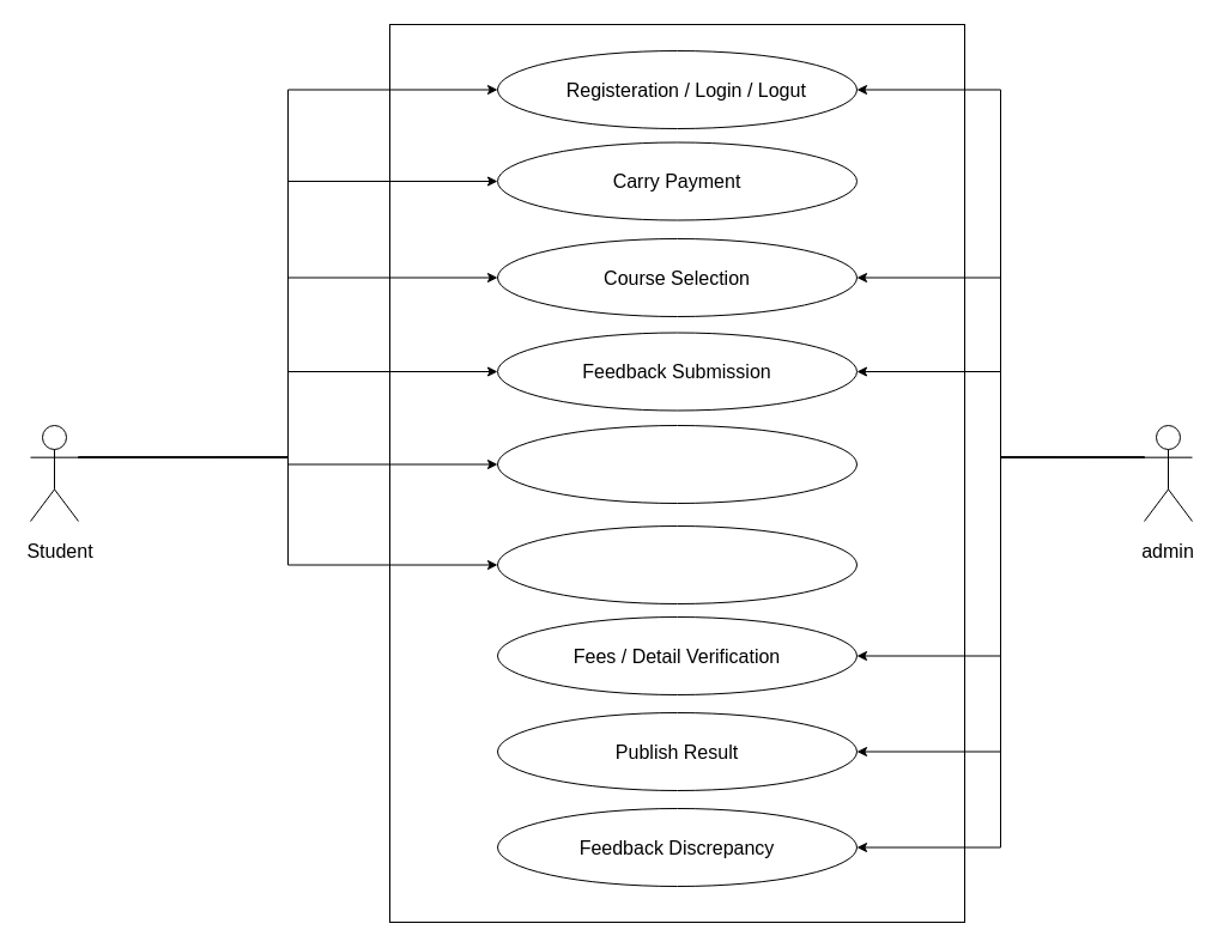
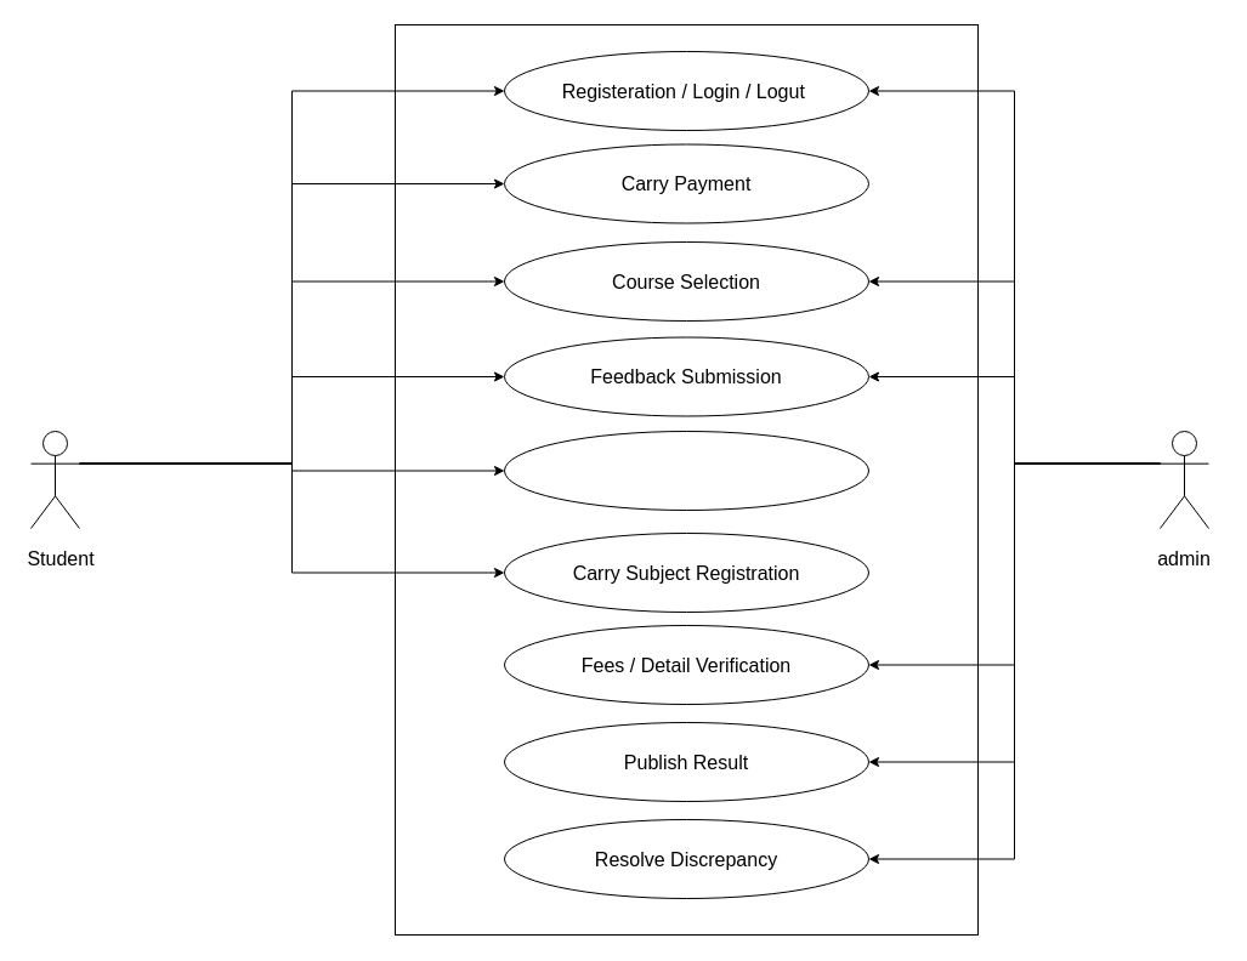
  <mxCell id="0" />
  <mxCell id="1" parent="0" />
  <mxCell id="2" value="" style="rounded=0;whiteSpace=wrap;html=1;" vertex="1" parent="1"><mxGeometry x="325" y="20" width="480" height="750" as="geometry" /></mxCell>
  <mxCell id="3" style="edgeStyle=orthogonalEdgeStyle;rounded=0;orthogonalLoop=1;jettySize=auto;html=1;exitX=1;exitY=0.333;exitDx=0;exitDy=0;exitPerimeter=0;entryX=0;entryY=0.5;entryDx=0;entryDy=0;fontSize=16;" edge="1" parent="1" source="9" target="19"><mxGeometry relative="1" as="geometry" /></mxCell>
  <mxCell id="4" style="edgeStyle=orthogonalEdgeStyle;rounded=0;orthogonalLoop=1;jettySize=auto;html=1;exitX=1;exitY=0.333;exitDx=0;exitDy=0;exitPerimeter=0;entryX=0;entryY=0.5;entryDx=0;entryDy=0;fontSize=16;" edge="1" parent="1" source="9" target="21"><mxGeometry relative="1" as="geometry" /></mxCell>
  <mxCell id="5" style="edgeStyle=orthogonalEdgeStyle;rounded=0;orthogonalLoop=1;jettySize=auto;html=1;exitX=1;exitY=0.333;exitDx=0;exitDy=0;exitPerimeter=0;entryX=0;entryY=0.5;entryDx=0;entryDy=0;fontSize=16;" edge="1" parent="1" source="9" target="23"><mxGeometry relative="1" as="geometry" /></mxCell>
  <mxCell id="6" style="edgeStyle=orthogonalEdgeStyle;rounded=0;orthogonalLoop=1;jettySize=auto;html=1;exitX=1;exitY=0.333;exitDx=0;exitDy=0;exitPerimeter=0;entryX=0;entryY=0.5;entryDx=0;entryDy=0;fontSize=16;" edge="1" parent="1" source="9" target="24"><mxGeometry relative="1" as="geometry" /></mxCell>
  <mxCell id="7" style="edgeStyle=orthogonalEdgeStyle;rounded=0;orthogonalLoop=1;jettySize=auto;html=1;exitX=1;exitY=0.333;exitDx=0;exitDy=0;exitPerimeter=0;entryX=0;entryY=0.5;entryDx=0;entryDy=0;fontSize=16;" edge="1" parent="1" source="9" target="25"><mxGeometry relative="1" as="geometry" /></mxCell>
  <mxCell id="8" style="edgeStyle=orthogonalEdgeStyle;rounded=0;orthogonalLoop=1;jettySize=auto;html=1;exitX=1;exitY=0.333;exitDx=0;exitDy=0;exitPerimeter=0;entryX=0;entryY=0.5;entryDx=0;entryDy=0;fontSize=16;" edge="1" parent="1" source="9" target="28"><mxGeometry relative="1" as="geometry" /></mxCell>
  <mxCell id="9" value="Actor" style="shape=umlActor;verticalLabelPosition=bottom;verticalAlign=top;html=1;outlineConnect=0;noLabel=1;" vertex="1" parent="1"><mxGeometry x="25" y="355" width="40" height="80" as="geometry" /></mxCell>
  <mxCell id="10" style="edgeStyle=orthogonalEdgeStyle;rounded=0;orthogonalLoop=1;jettySize=auto;html=1;exitX=0;exitY=0.333;exitDx=0;exitDy=0;exitPerimeter=0;entryX=1;entryY=0.5;entryDx=0;entryDy=0;fontSize=16;" edge="1" parent="1" source="16" target="30"><mxGeometry relative="1" as="geometry" /></mxCell>
  <mxCell id="11" style="edgeStyle=orthogonalEdgeStyle;rounded=0;orthogonalLoop=1;jettySize=auto;html=1;exitX=0;exitY=0.333;exitDx=0;exitDy=0;exitPerimeter=0;entryX=1;entryY=0.5;entryDx=0;entryDy=0;fontSize=16;" edge="1" parent="1" source="16" target="19"><mxGeometry relative="1" as="geometry" /></mxCell>
  <mxCell id="12" style="edgeStyle=orthogonalEdgeStyle;rounded=0;orthogonalLoop=1;jettySize=auto;html=1;exitX=0;exitY=0.333;exitDx=0;exitDy=0;exitPerimeter=0;entryX=1;entryY=0.5;entryDx=0;entryDy=0;fontSize=16;" edge="1" parent="1" source="16" target="32"><mxGeometry relative="1" as="geometry" /></mxCell>
  <mxCell id="13" style="edgeStyle=orthogonalEdgeStyle;rounded=0;orthogonalLoop=1;jettySize=auto;html=1;exitX=0;exitY=0.333;exitDx=0;exitDy=0;exitPerimeter=0;entryX=1;entryY=0.5;entryDx=0;entryDy=0;fontSize=16;" edge="1" parent="1" source="16" target="34"><mxGeometry relative="1" as="geometry" /></mxCell>
  <mxCell id="14" style="edgeStyle=orthogonalEdgeStyle;rounded=0;orthogonalLoop=1;jettySize=auto;html=1;exitX=0;exitY=0.333;exitDx=0;exitDy=0;exitPerimeter=0;entryX=1;entryY=0.5;entryDx=0;entryDy=0;fontSize=16;" edge="1" parent="1" source="16" target="24"><mxGeometry relative="1" as="geometry" /></mxCell>
  <mxCell id="15" style="edgeStyle=orthogonalEdgeStyle;rounded=0;orthogonalLoop=1;jettySize=auto;html=1;exitX=0;exitY=0.333;exitDx=0;exitDy=0;exitPerimeter=0;entryX=1;entryY=0.5;entryDx=0;entryDy=0;fontSize=16;" edge="1" parent="1" source="16" target="23"><mxGeometry relative="1" as="geometry" /></mxCell>
  <mxCell id="16" value="Actor" style="shape=umlActor;verticalLabelPosition=bottom;verticalAlign=top;html=1;outlineConnect=0;noLabel=1;" vertex="1" parent="1"><mxGeometry x="955" y="355" width="40" height="80" as="geometry" /></mxCell>
  <mxCell id="17" value="Student" style="text;html=1;strokeColor=none;fillColor=none;align=center;verticalAlign=middle;whiteSpace=wrap;rounded=0;fontSize=16;" vertex="1" parent="1"><mxGeometry x="20" y="445" width="60" height="30" as="geometry" /></mxCell>
  <mxCell id="18" value="admin" style="text;html=1;strokeColor=none;fillColor=none;align=center;verticalAlign=middle;whiteSpace=wrap;rounded=0;fontSize=16;" vertex="1" parent="1"><mxGeometry x="945" y="445" width="60" height="30" as="geometry" /></mxCell>
  <mxCell id="19" value="" style="ellipse;whiteSpace=wrap;html=1;fontSize=16;" vertex="1" parent="1"><mxGeometry x="415" y="42" width="300" height="65" as="geometry" /></mxCell>
- <mxCell id="20" value="Registeration / Login / Logut&amp;nbsp;" style="text;html=1;strokeColor=none;fillColor=none;align=center;verticalAlign=middle;whiteSpace=wrap;rounded=0;fontSize=16;" vertex="1" parent="1"><mxGeometry x="455" y="59.5" width="240" height="30" as="geometry" /></mxCell>
+ <mxCell id="20" value="Registeration / Login / Logut&amp;nbsp;" style="text;html=1;strokeColor=none;fillColor=none;align=center;verticalAlign=middle;whiteSpace=wrap;rounded=0;fontSize=16;" vertex="1" parent="1"><mxGeometry x="445" y="59.5" width="240" height="30" as="geometry" /></mxCell>
  <mxCell id="21" value="" style="ellipse;whiteSpace=wrap;html=1;fontSize=16;" vertex="1" parent="1"><mxGeometry x="415" y="118.5" width="300" height="65" as="geometry" /></mxCell>
  <mxCell id="22" value="Carry Payment" style="text;html=1;strokeColor=none;fillColor=none;align=center;verticalAlign=middle;whiteSpace=wrap;rounded=0;fontSize=16;" vertex="1" parent="1"><mxGeometry x="445" y="136" width="240" height="30" as="geometry" /></mxCell>
  <mxCell id="23" value="" style="ellipse;whiteSpace=wrap;html=1;fontSize=16;" vertex="1" parent="1"><mxGeometry x="415" y="199" width="300" height="65" as="geometry" /></mxCell>
  <mxCell id="24" value="" style="ellipse;whiteSpace=wrap;html=1;fontSize=16;" vertex="1" parent="1"><mxGeometry x="415" y="277.5" width="300" height="65" as="geometry" /></mxCell>
  <mxCell id="25" value="" style="ellipse;whiteSpace=wrap;html=1;fontSize=16;" vertex="1" parent="1"><mxGeometry x="415" y="355" width="300" height="65" as="geometry" /></mxCell>
  <mxCell id="26" value="Course Selection" style="text;html=1;strokeColor=none;fillColor=none;align=center;verticalAlign=middle;whiteSpace=wrap;rounded=0;fontSize=16;" vertex="1" parent="1"><mxGeometry x="445" y="216.5" width="240" height="30" as="geometry" /></mxCell>
  <mxCell id="27" value="Feedback Submission" style="text;html=1;strokeColor=none;fillColor=none;align=center;verticalAlign=middle;whiteSpace=wrap;rounded=0;fontSize=16;" vertex="1" parent="1"><mxGeometry x="445" y="295" width="240" height="30" as="geometry" /></mxCell>
  <mxCell id="28" value="" style="ellipse;whiteSpace=wrap;html=1;fontSize=16;" vertex="1" parent="1"><mxGeometry x="415" y="439" width="300" height="65" as="geometry" /></mxCell>
+ <mxCell id="29" value="Carry Subject Registration" style="text;html=1;strokeColor=none;fillColor=none;align=center;verticalAlign=middle;whiteSpace=wrap;rounded=0;fontSize=16;" vertex="1" parent="1"><mxGeometry x="445" y="456.5" width="240" height="30" as="geometry" /></mxCell>
  <mxCell id="30" value="" style="ellipse;whiteSpace=wrap;html=1;fontSize=16;" vertex="1" parent="1"><mxGeometry x="415" y="515" width="300" height="65" as="geometry" /></mxCell>
  <mxCell id="31" value="Fees / Detail Verification" style="text;html=1;strokeColor=none;fillColor=none;align=center;verticalAlign=middle;whiteSpace=wrap;rounded=0;fontSize=16;" vertex="1" parent="1"><mxGeometry x="445" y="532.5" width="240" height="30" as="geometry" /></mxCell>
  <mxCell id="32" value="" style="ellipse;whiteSpace=wrap;html=1;fontSize=16;" vertex="1" parent="1"><mxGeometry x="415" y="595" width="300" height="65" as="geometry" /></mxCell>
  <mxCell id="33" value="Publish Result" style="text;html=1;strokeColor=none;fillColor=none;align=center;verticalAlign=middle;whiteSpace=wrap;rounded=0;fontSize=16;" vertex="1" parent="1"><mxGeometry x="445" y="612.5" width="240" height="30" as="geometry" /></mxCell>
  <mxCell id="34" value="" style="ellipse;whiteSpace=wrap;html=1;fontSize=16;" vertex="1" parent="1"><mxGeometry x="415" y="675" width="300" height="65" as="geometry" /></mxCell>
- <mxCell id="35" value="Feedback Discrepancy" style="text;html=1;strokeColor=none;fillColor=none;align=center;verticalAlign=middle;whiteSpace=wrap;rounded=0;fontSize=16;" vertex="1" parent="1"><mxGeometry x="445" y="692.5" width="240" height="30" as="geometry" /></mxCell>
+ <mxCell id="35" value="Resolve Discrepancy" style="text;html=1;strokeColor=none;fillColor=none;align=center;verticalAlign=middle;whiteSpace=wrap;rounded=0;fontSize=16;" vertex="1" parent="1"><mxGeometry x="445" y="692.5" width="240" height="30" as="geometry" /></mxCell>
